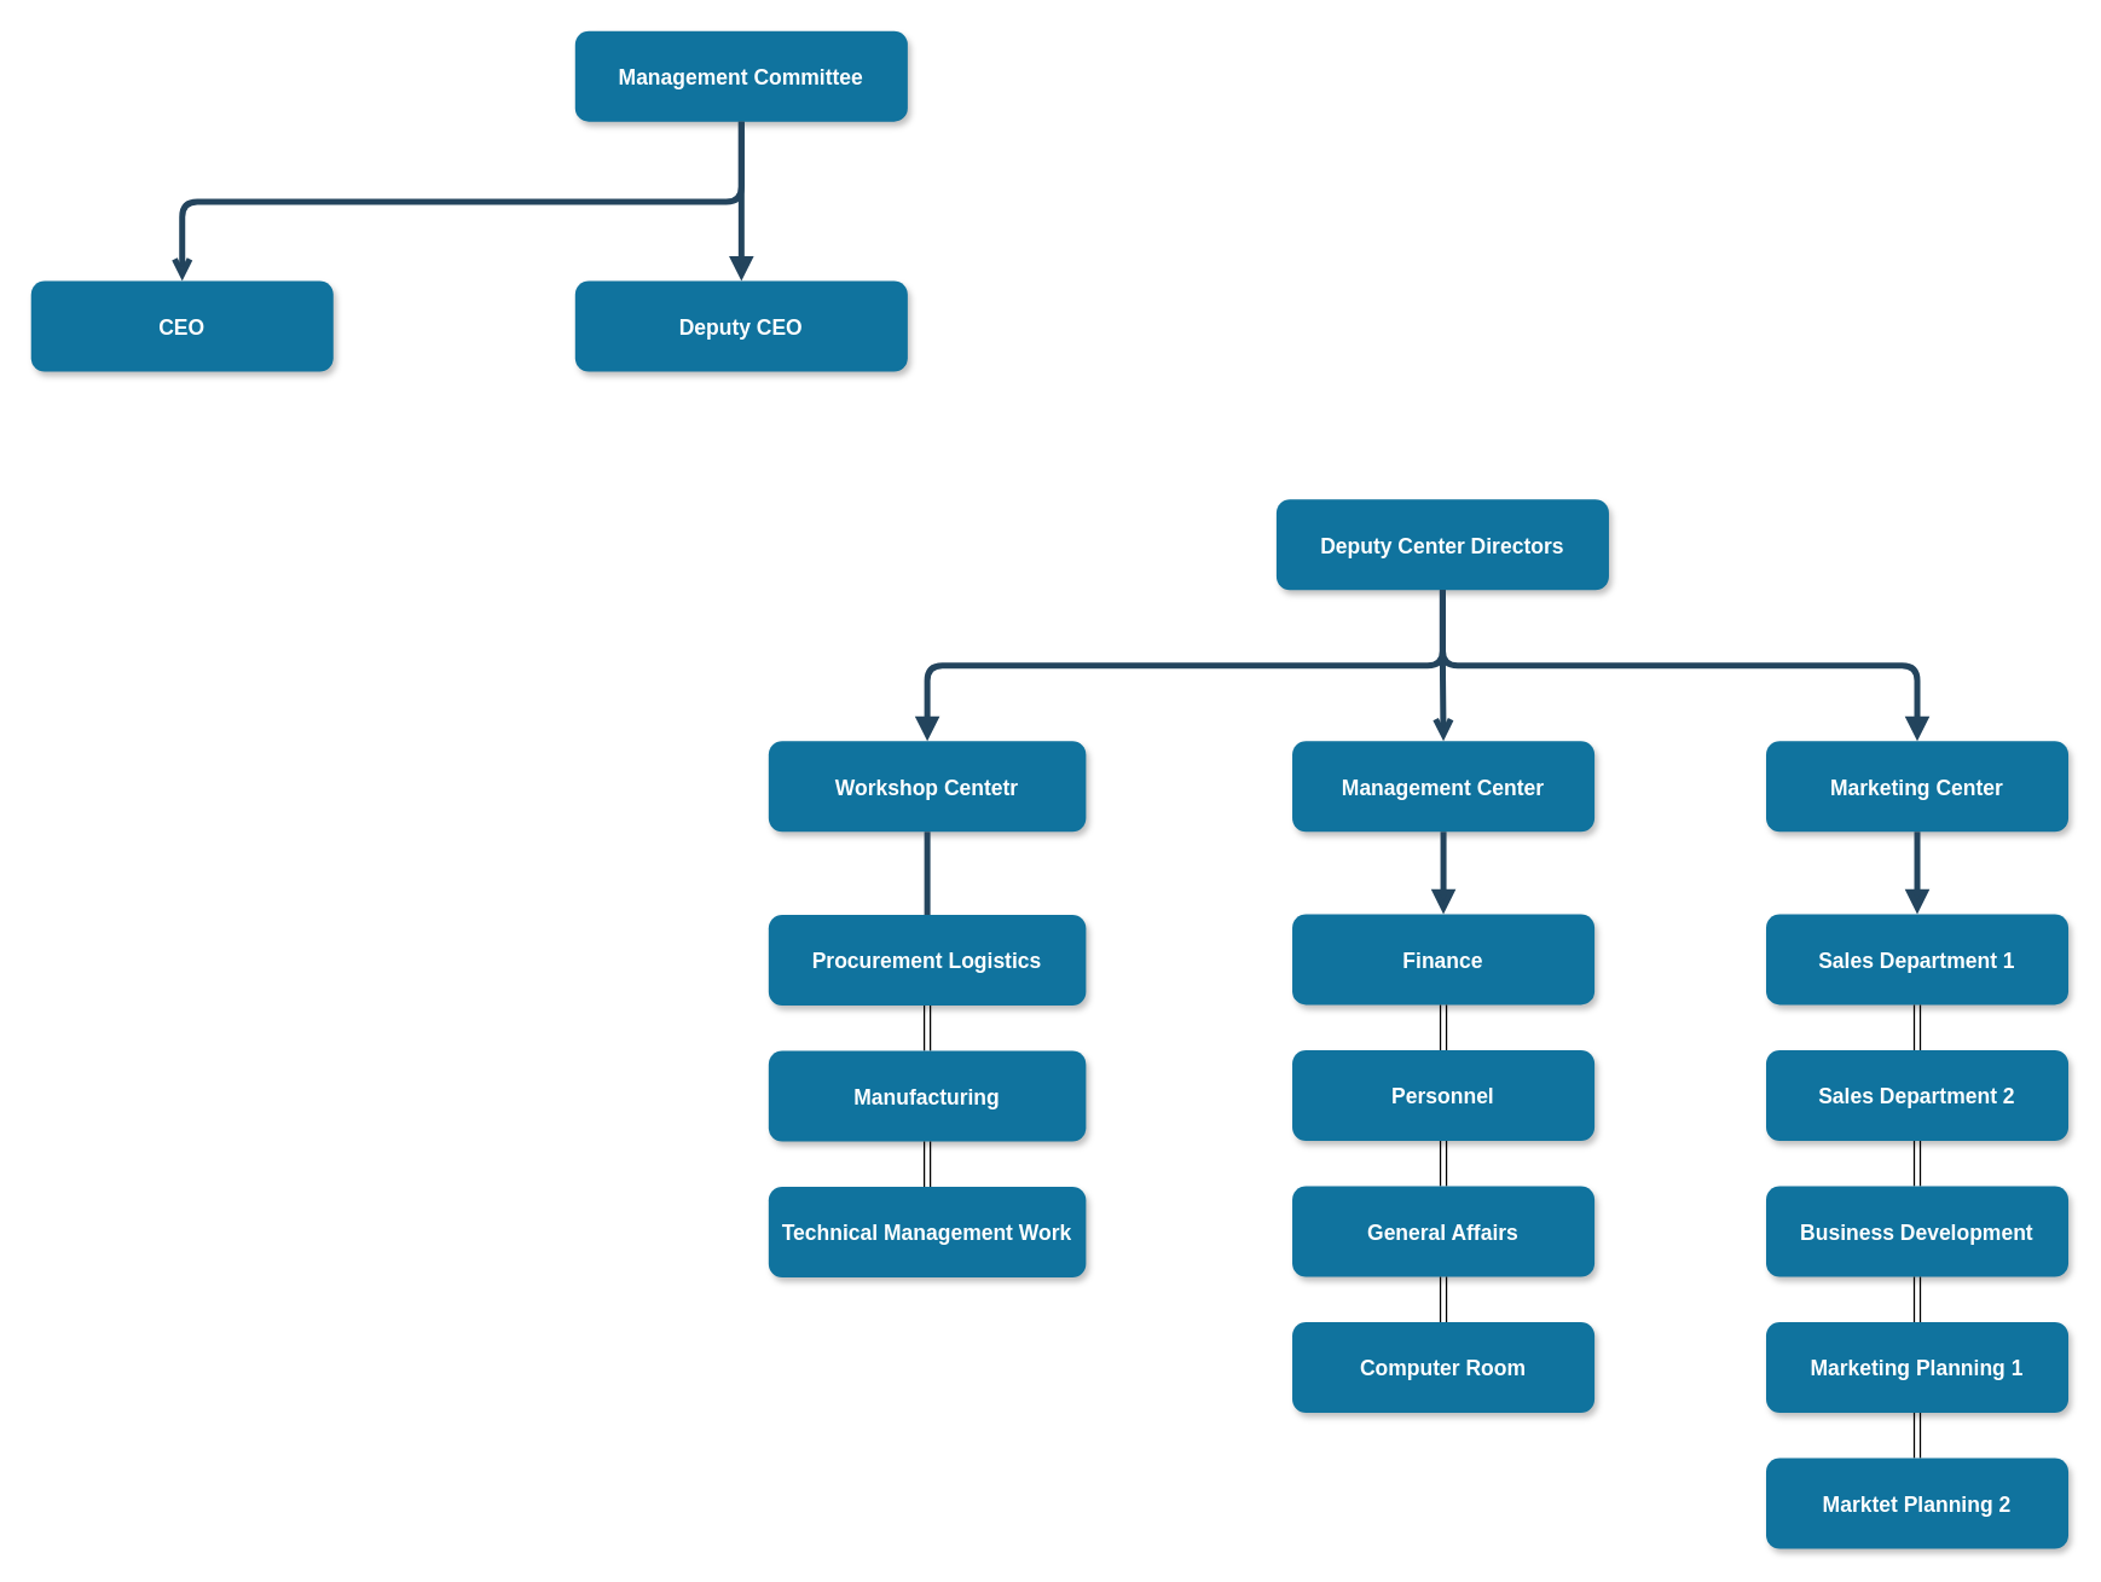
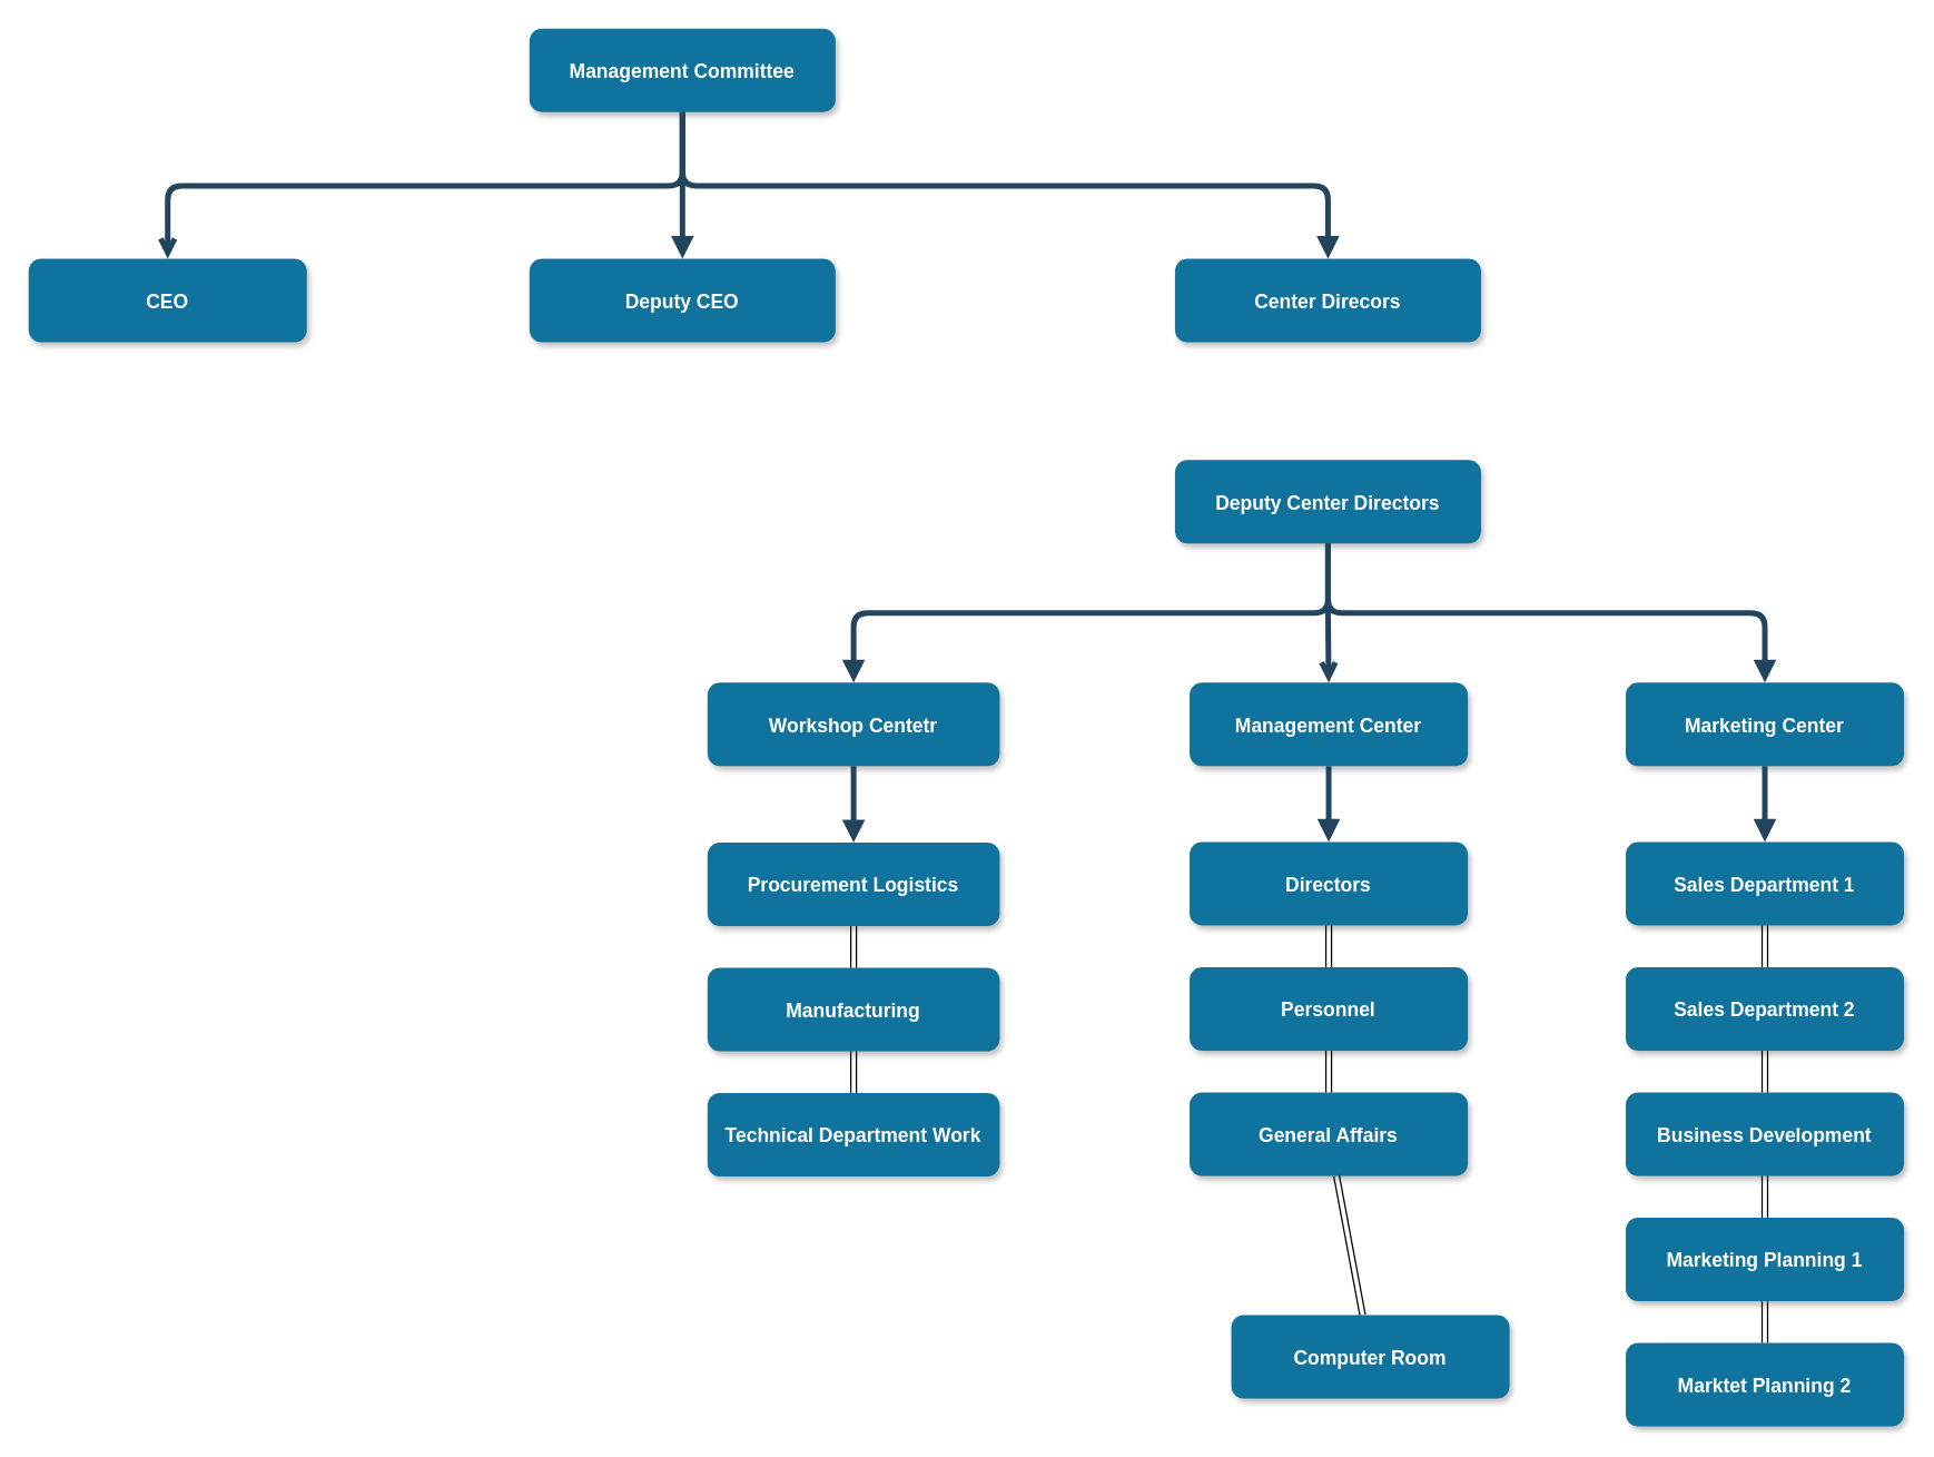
  <mxCell id="0" />
  <mxCell id="1" parent="0" />
  <mxCell id="2" value="CEO" style="rounded=1;fillColor=#10739E;strokeColor=none;shadow=1;gradientColor=none;fontStyle=1;fontColor=#FFFFFF;fontSize=14;" parent="1" vertex="1"><mxGeometry x="20" y="185.5" width="200" height="60" as="geometry" /></mxCell>
  <mxCell id="3" value="Management Center" style="rounded=1;fillColor=#10739E;strokeColor=none;shadow=1;gradientColor=none;fontStyle=1;fontColor=#FFFFFF;fontSize=14;" parent="1" vertex="1"><mxGeometry x="854.5" y="490" width="200" height="60" as="geometry" /></mxCell>
  <mxCell id="4" value="Marketing Center" style="rounded=1;fillColor=#10739E;strokeColor=none;shadow=1;gradientColor=none;fontStyle=1;fontColor=#FFFFFF;fontSize=14;" parent="1" vertex="1"><mxGeometry x="1168" y="490" width="200" height="60" as="geometry" /></mxCell>
- <mxCell id="5" value="Finance" style="rounded=1;fillColor=#10739E;strokeColor=none;shadow=1;gradientColor=none;fontStyle=1;fontColor=#FFFFFF;fontSize=14;" parent="1" vertex="1"><mxGeometry x="854.5" y="604.5" width="200" height="60" as="geometry" /></mxCell>
+ <mxCell id="5" value="Directors" style="rounded=1;fillColor=#10739E;strokeColor=none;shadow=1;gradientColor=none;fontStyle=1;fontColor=#FFFFFF;fontSize=14;" parent="1" vertex="1"><mxGeometry x="854.5" y="604.5" width="200" height="60" as="geometry" /></mxCell>
  <mxCell id="6" value="" style="edgeStyle=none;shape=link;rounded=0;orthogonalLoop=1;jettySize=auto;html=1;" edge="1" parent="1" source="7" target="5"><mxGeometry relative="1" as="geometry" /></mxCell>
  <mxCell id="7" value="Personnel" style="rounded=1;fillColor=#10739E;strokeColor=none;shadow=1;gradientColor=none;fontStyle=1;fontColor=#FFFFFF;fontSize=14;" parent="1" vertex="1"><mxGeometry x="854.5" y="694.5" width="200" height="60" as="geometry" /></mxCell>
  <mxCell id="8" value="" style="edgeStyle=none;shape=link;rounded=0;orthogonalLoop=1;jettySize=auto;html=1;" edge="1" parent="1" source="9" target="7"><mxGeometry relative="1" as="geometry" /></mxCell>
  <mxCell id="9" value="General Affairs" style="rounded=1;fillColor=#10739E;strokeColor=none;shadow=1;gradientColor=none;fontStyle=1;fontColor=#FFFFFF;fontSize=14;" parent="1" vertex="1"><mxGeometry x="854.5" y="784.5" width="200" height="60" as="geometry" /></mxCell>
  <mxCell id="10" value="" style="edgeStyle=none;shape=link;rounded=0;orthogonalLoop=1;jettySize=auto;html=1;" edge="1" parent="1" source="11" target="9"><mxGeometry relative="1" as="geometry" /></mxCell>
- <mxCell id="11" value="Computer Room" style="rounded=1;fillColor=#10739E;strokeColor=none;shadow=1;gradientColor=none;fontStyle=1;fontColor=#FFFFFF;fontSize=14;" parent="1" vertex="1"><mxGeometry x="854.5" y="874.5" width="200" height="60" as="geometry" /></mxCell>
+ <mxCell id="11" value="Computer Room" style="rounded=1;fillColor=#10739E;strokeColor=none;shadow=1;gradientColor=none;fontStyle=1;fontColor=#FFFFFF;fontSize=14;" parent="1" vertex="1"><mxGeometry x="884.5" y="944.5" width="200" height="60" as="geometry" /></mxCell>
  <mxCell id="12" value="Sales Department 1" style="rounded=1;fillColor=#10739E;strokeColor=none;shadow=1;gradientColor=none;fontStyle=1;fontColor=#FFFFFF;fontSize=14;" parent="1" vertex="1"><mxGeometry x="1168" y="604.5" width="200" height="60" as="geometry" /></mxCell>
  <mxCell id="13" value="" style="edgeStyle=none;shape=link;rounded=0;orthogonalLoop=1;jettySize=auto;html=1;" edge="1" parent="1" source="14" target="12"><mxGeometry relative="1" as="geometry" /></mxCell>
  <mxCell id="14" value="Sales Department 2" style="rounded=1;fillColor=#10739E;strokeColor=none;shadow=1;gradientColor=none;fontStyle=1;fontColor=#FFFFFF;fontSize=14;" parent="1" vertex="1"><mxGeometry x="1168" y="694.5" width="200" height="60" as="geometry" /></mxCell>
  <mxCell id="15" value="" style="edgeStyle=none;shape=link;rounded=0;orthogonalLoop=1;jettySize=auto;html=1;" edge="1" parent="1" source="16" target="14"><mxGeometry relative="1" as="geometry" /></mxCell>
  <mxCell id="16" value="Business Development" style="rounded=1;fillColor=#10739E;strokeColor=none;shadow=1;gradientColor=none;fontStyle=1;fontColor=#FFFFFF;fontSize=14;" parent="1" vertex="1"><mxGeometry x="1168" y="784.5" width="200" height="60" as="geometry" /></mxCell>
  <mxCell id="17" value="" style="edgeStyle=none;shape=link;rounded=0;orthogonalLoop=1;jettySize=auto;html=1;" edge="1" parent="1" source="18" target="16"><mxGeometry relative="1" as="geometry" /></mxCell>
  <mxCell id="18" value="Marketing Planning 1" style="rounded=1;fillColor=#10739E;strokeColor=none;shadow=1;gradientColor=none;fontStyle=1;fontColor=#FFFFFF;fontSize=14;" parent="1" vertex="1"><mxGeometry x="1168" y="874.5" width="200" height="60" as="geometry" /></mxCell>
  <mxCell id="19" value="" style="edgeStyle=none;shape=link;rounded=0;orthogonalLoop=1;jettySize=auto;html=1;" edge="1" parent="1" source="20" target="18"><mxGeometry relative="1" as="geometry" /></mxCell>
  <mxCell id="20" value="Marktet Planning 2" style="rounded=1;fillColor=#10739E;strokeColor=none;shadow=1;gradientColor=none;fontStyle=1;fontColor=#FFFFFF;fontSize=14;" parent="1" vertex="1"><mxGeometry x="1168" y="964.5" width="200" height="60" as="geometry" /></mxCell>
  <mxCell id="21" value="Deputy CEO" style="rounded=1;fillColor=#10739E;strokeColor=none;shadow=1;gradientColor=none;fontStyle=1;fontColor=#FFFFFF;fontSize=14;" vertex="1" parent="1"><mxGeometry x="380" y="185.5" width="220" height="60" as="geometry" /></mxCell>
+ <mxCell id="22" value="Center Direcors" style="rounded=1;fillColor=#10739E;strokeColor=none;shadow=1;gradientColor=none;fontStyle=1;fontColor=#FFFFFF;fontSize=14;" vertex="1" parent="1"><mxGeometry x="844" y="185.5" width="220" height="60" as="geometry" /></mxCell>
  <mxCell id="23" value="Management Committee" style="rounded=1;fillColor=#10739E;strokeColor=none;shadow=1;gradientColor=none;fontStyle=1;fontColor=#FFFFFF;fontSize=14;" vertex="1" parent="1"><mxGeometry x="380" y="20" width="220" height="60" as="geometry" /></mxCell>
  <mxCell id="24" value="" style="edgeStyle=elbowEdgeStyle;elbow=vertical;strokeWidth=4;endArrow=open;endFill=1;fontStyle=1;strokeColor=#23445D;exitX=0.5;exitY=1;exitDx=0;exitDy=0;entryX=0.5;entryY=0;entryDx=0;entryDy=0;" edge="1" parent="1" source="23" target="2"><mxGeometry x="42" y="185.5" width="100" height="100" as="geometry"><mxPoint x="964.333" y="256" as="sourcePoint" /><mxPoint x="593.667" y="340" as="targetPoint" /></mxGeometry></mxCell>
+ <mxCell id="25" value="" style="edgeStyle=elbowEdgeStyle;elbow=vertical;strokeWidth=4;endArrow=block;endFill=1;fontStyle=1;strokeColor=#23445D;exitX=0.5;exitY=1;exitDx=0;exitDy=0;" edge="1" parent="1" source="23" target="22"><mxGeometry x="52" y="195.5" width="100" height="100" as="geometry"><mxPoint x="974.333" y="266" as="sourcePoint" /><mxPoint x="603.667" y="350" as="targetPoint" /></mxGeometry></mxCell>
  <mxCell id="26" value="" style="edgeStyle=elbowEdgeStyle;elbow=vertical;strokeWidth=4;endArrow=block;endFill=1;fontStyle=1;strokeColor=#23445D;entryX=0.5;entryY=0;entryDx=0;entryDy=0;exitX=0.5;exitY=1;exitDx=0;exitDy=0;" edge="1" parent="1" source="23" target="21"><mxGeometry x="-248" y="215.5" width="100" height="100" as="geometry"><mxPoint x="964" y="260" as="sourcePoint" /><mxPoint x="964.333" y="344" as="targetPoint" /><Array as="points"><mxPoint x="488" y="120" /></Array></mxGeometry></mxCell>
  <mxCell id="27" value="Procurement Logistics" style="rounded=1;fillColor=#10739E;strokeColor=none;shadow=1;gradientColor=none;fontStyle=1;fontColor=#FFFFFF;fontSize=14;" vertex="1" parent="1"><mxGeometry x="508" y="605" width="210" height="60" as="geometry" /></mxCell>
  <mxCell id="28" value="Deputy Center Directors" style="rounded=1;fillColor=#10739E;strokeColor=none;shadow=1;gradientColor=none;fontStyle=1;fontColor=#FFFFFF;fontSize=14;" vertex="1" parent="1"><mxGeometry x="844" y="330" width="220" height="60" as="geometry" /></mxCell>
  <mxCell id="29" value="Workshop Centetr" style="rounded=1;fillColor=#10739E;strokeColor=none;shadow=1;gradientColor=none;fontStyle=1;fontColor=#FFFFFF;fontSize=14;" vertex="1" parent="1"><mxGeometry x="508" y="490" width="210" height="60" as="geometry" /></mxCell>
  <mxCell id="30" value="" style="edgeStyle=none;shape=link;rounded=0;orthogonalLoop=1;jettySize=auto;html=1;" edge="1" parent="1" source="31" target="27"><mxGeometry relative="1" as="geometry" /></mxCell>
  <mxCell id="31" value="Manufacturing" style="rounded=1;fillColor=#10739E;strokeColor=none;shadow=1;gradientColor=none;fontStyle=1;fontColor=#FFFFFF;fontSize=14;" vertex="1" parent="1"><mxGeometry x="508" y="695" width="210" height="60" as="geometry" /></mxCell>
  <mxCell id="32" value="" style="edgeStyle=none;shape=link;rounded=0;orthogonalLoop=1;jettySize=auto;html=1;" edge="1" parent="1" source="33" target="31"><mxGeometry relative="1" as="geometry" /></mxCell>
- <mxCell id="33" value="Technical Management Work" style="rounded=1;fillColor=#10739E;strokeColor=none;shadow=1;gradientColor=none;fontStyle=1;fontColor=#FFFFFF;fontSize=14;" vertex="1" parent="1"><mxGeometry x="508" y="785" width="210" height="60" as="geometry" /></mxCell>
+ <mxCell id="33" value="Technical Department Work" style="rounded=1;fillColor=#10739E;strokeColor=none;shadow=1;gradientColor=none;fontStyle=1;fontColor=#FFFFFF;fontSize=14;" vertex="1" parent="1"><mxGeometry x="508" y="785" width="210" height="60" as="geometry" /></mxCell>
  <mxCell id="34" value="" style="edgeStyle=elbowEdgeStyle;elbow=vertical;strokeWidth=4;endArrow=block;endFill=1;fontStyle=1;strokeColor=#23445D;exitX=0.5;exitY=1;exitDx=0;exitDy=0;" edge="1" parent="1" source="28" target="29"><mxGeometry x="62" y="205.5" width="100" height="100" as="geometry"><mxPoint x="500.333" y="90.667" as="sourcePoint" /><mxPoint x="964" y="195.5" as="targetPoint" /></mxGeometry></mxCell>
  <mxCell id="35" value="" style="edgeStyle=elbowEdgeStyle;elbow=vertical;strokeWidth=4;endArrow=block;endFill=1;fontStyle=1;strokeColor=#23445D;exitX=0.5;exitY=1;exitDx=0;exitDy=0;" edge="1" parent="1" source="28" target="4"><mxGeometry x="72" y="215.5" width="100" height="100" as="geometry"><mxPoint x="968" y="400" as="sourcePoint" /><mxPoint x="623" y="500" as="targetPoint" /></mxGeometry></mxCell>
  <mxCell id="36" value="" style="edgeStyle=elbowEdgeStyle;elbow=vertical;strokeWidth=4;endArrow=open;endFill=1;fontStyle=1;strokeColor=#23445D;exitX=0.5;exitY=1;exitDx=0;exitDy=0;" edge="1" parent="1" source="28" target="3"><mxGeometry x="257" y="615" width="100" height="100" as="geometry"><mxPoint x="951.833" y="448" as="sourcePoint" /><mxPoint x="952" y="500" as="targetPoint" /><Array as="points" /></mxGeometry></mxCell>
- <mxCell id="37" value="" style="edgeStyle=elbowEdgeStyle;elbow=vertical;strokeWidth=4;endArrow=none;endFill=1;fontStyle=1;strokeColor=#23445D;exitX=0.5;exitY=1;exitDx=0;exitDy=0;entryX=0.5;entryY=0;entryDx=0;entryDy=0;" edge="1" parent="1" source="29" target="27"><mxGeometry x="267" y="625" width="100" height="100" as="geometry"><mxPoint x="964.333" y="400" as="sourcePoint" /><mxPoint x="964.5" y="500" as="targetPoint" /><Array as="points" /></mxGeometry></mxCell>
+ <mxCell id="37" value="" style="edgeStyle=elbowEdgeStyle;elbow=vertical;strokeWidth=4;endArrow=block;endFill=1;fontStyle=1;strokeColor=#23445D;exitX=0.5;exitY=1;exitDx=0;exitDy=0;entryX=0.5;entryY=0;entryDx=0;entryDy=0;" edge="1" parent="1" source="29" target="27"><mxGeometry x="267" y="625" width="100" height="100" as="geometry"><mxPoint x="964.333" y="400" as="sourcePoint" /><mxPoint x="964.5" y="500" as="targetPoint" /><Array as="points" /></mxGeometry></mxCell>
  <mxCell id="38" value="" style="edgeStyle=elbowEdgeStyle;elbow=vertical;strokeWidth=4;endArrow=block;endFill=1;fontStyle=1;strokeColor=#23445D;entryX=0.5;entryY=0;entryDx=0;entryDy=0;exitX=0.5;exitY=1;exitDx=0;exitDy=0;" edge="1" parent="1" source="3" target="5"><mxGeometry x="611.5" y="617" width="100" height="100" as="geometry"><mxPoint x="958" y="542" as="sourcePoint" /><mxPoint x="957.5" y="596.667" as="targetPoint" /><Array as="points" /></mxGeometry></mxCell>
  <mxCell id="39" value="" style="edgeStyle=elbowEdgeStyle;elbow=vertical;strokeWidth=4;endArrow=block;endFill=1;fontStyle=1;strokeColor=#23445D;exitX=0.5;exitY=1;exitDx=0;exitDy=0;" edge="1" parent="1" source="4" target="12"><mxGeometry x="621.5" y="627" width="100" height="100" as="geometry"><mxPoint x="964.333" y="560" as="sourcePoint" /><mxPoint x="964.333" y="614.667" as="targetPoint" /><Array as="points" /></mxGeometry></mxCell>
